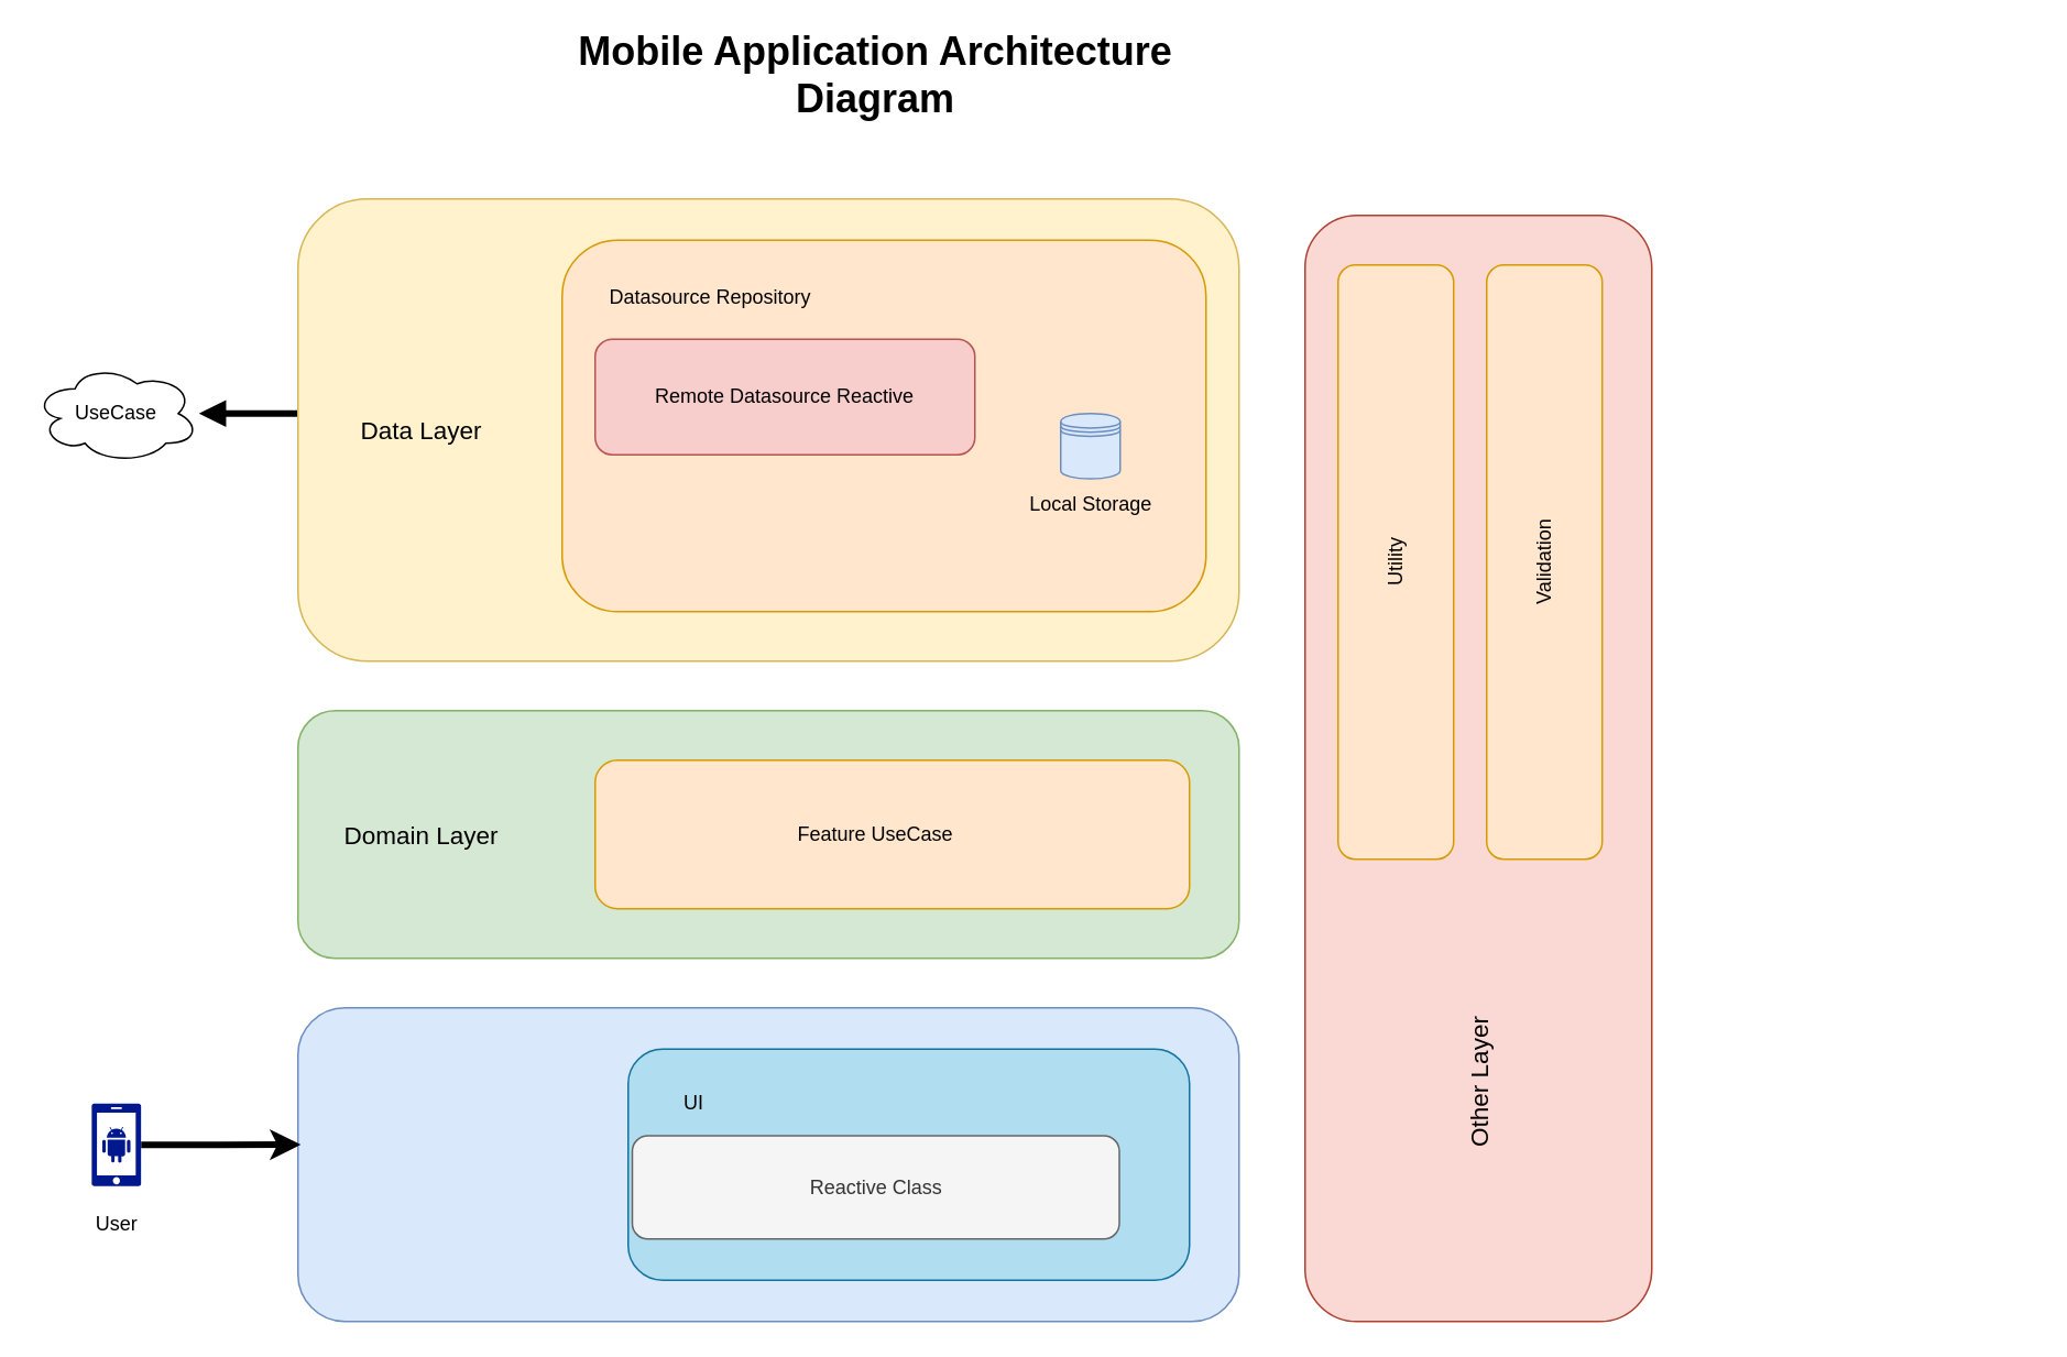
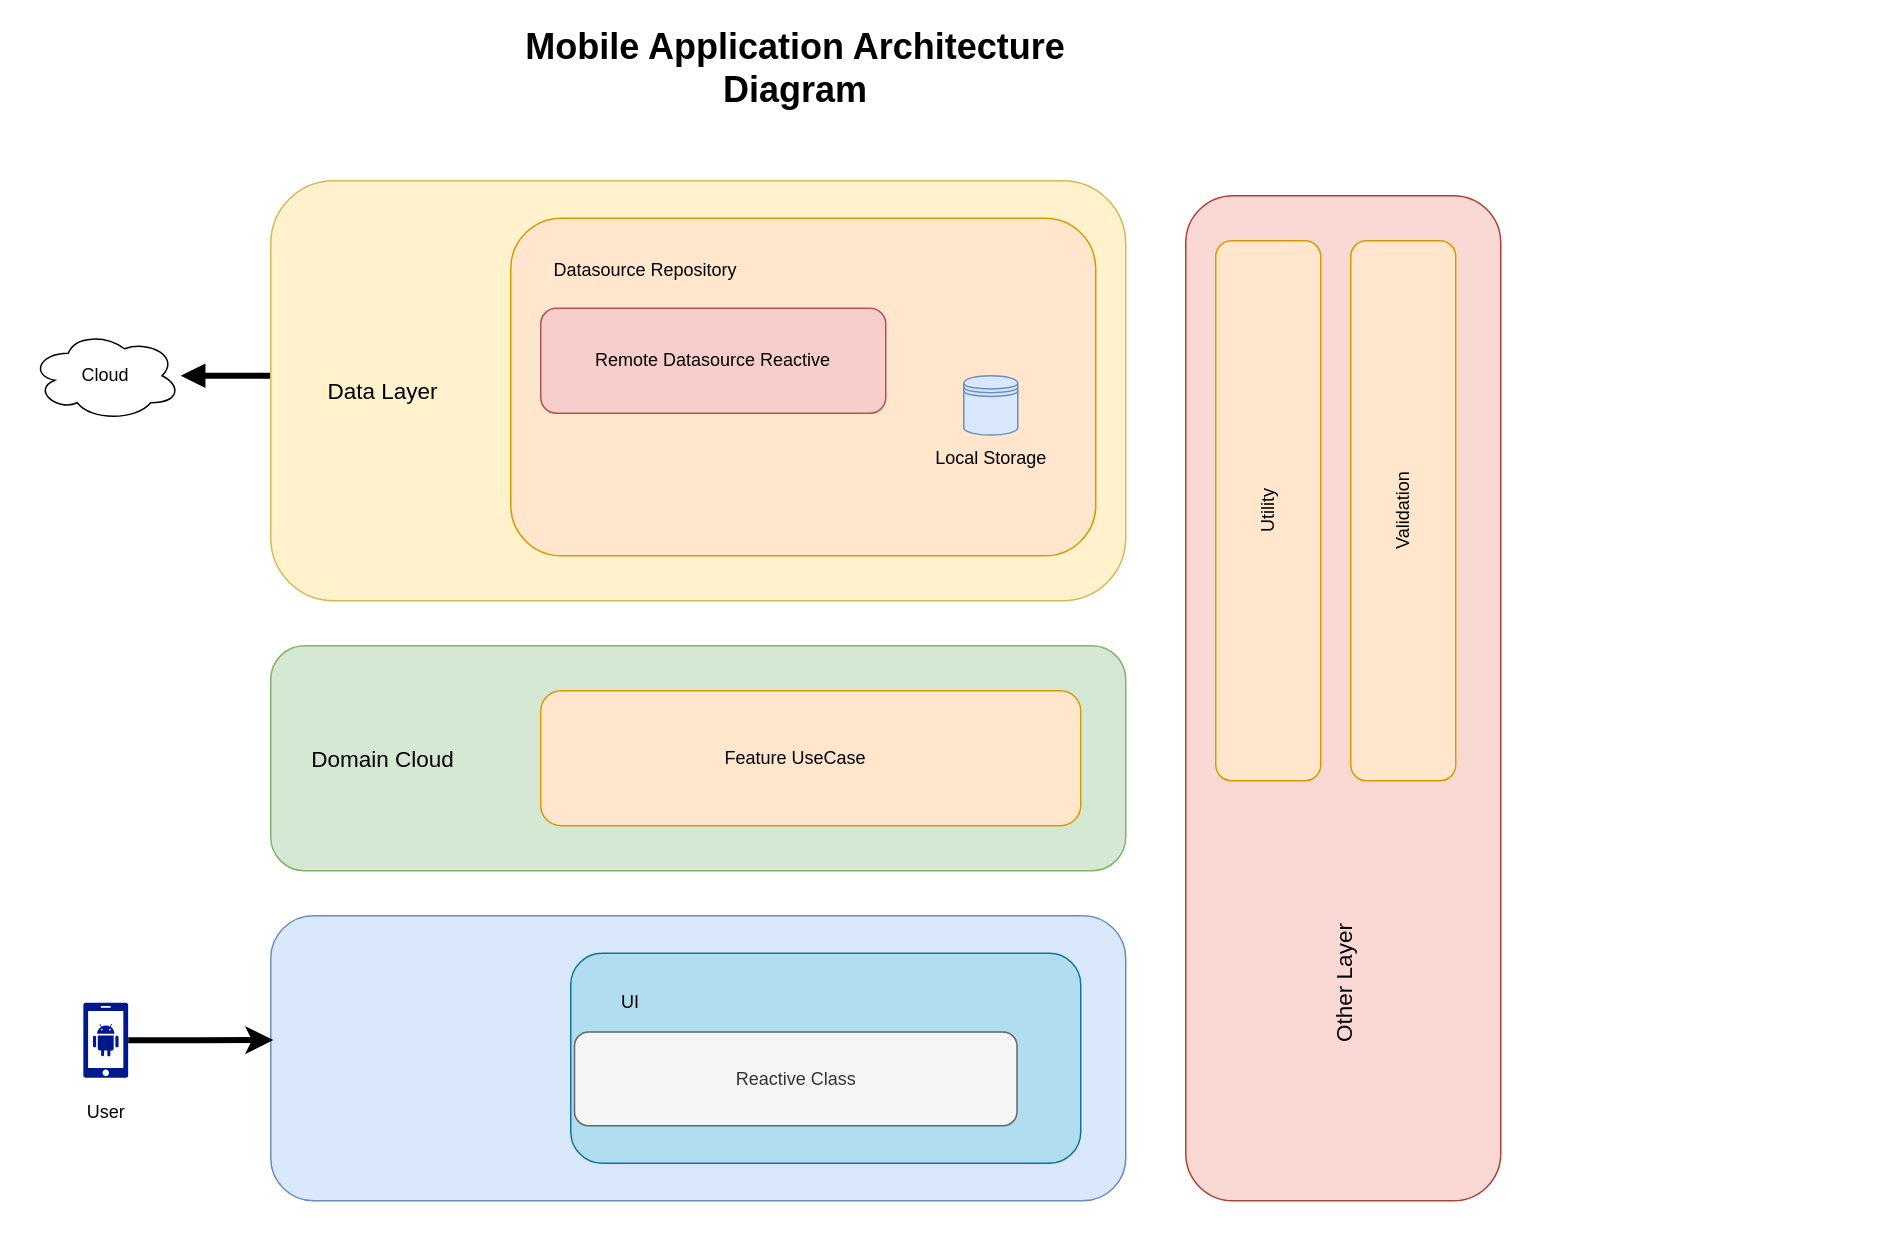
  <mxCell id="0" />
  <mxCell id="1" parent="0" />
  <mxCell id="2" style="edgeStyle=orthogonalEdgeStyle;rounded=0;orthogonalLoop=1;jettySize=auto;html=1;strokeWidth=4;startArrow=block;startFill=1;endArrow=none;endFill=0;" edge="1" parent="1" source="3"><mxGeometry relative="1" as="geometry"><mxPoint x="180" y="240" as="targetPoint" /></mxGeometry></mxCell>
- <mxCell id="3" value="UseCase" style="ellipse;shape=cloud;whiteSpace=wrap;html=1;align=center;" vertex="1" parent="1"><mxGeometry x="20" y="210" width="100" height="60" as="geometry" /></mxCell>
+ <mxCell id="3" value="Cloud" style="ellipse;shape=cloud;whiteSpace=wrap;html=1;align=center;" vertex="1" parent="1"><mxGeometry x="20" y="210" width="100" height="60" as="geometry" /></mxCell>
  <mxCell id="4" value="" style="group" vertex="1" connectable="0" parent="1"><mxGeometry x="180" y="110" width="570" height="280" as="geometry" /></mxCell>
  <mxCell id="5" value="" style="group" vertex="1" connectable="0" parent="4"><mxGeometry width="570" height="280" as="geometry" /></mxCell>
  <mxCell id="6" value="" style="rounded=1;whiteSpace=wrap;html=1;fillColor=#fff2cc;strokeColor=#d6b656;" vertex="1" parent="5"><mxGeometry width="570" height="280" as="geometry" /></mxCell>
  <mxCell id="7" value="" style="rounded=1;whiteSpace=wrap;html=1;fillColor=#ffe6cc;strokeColor=#d79b00;" vertex="1" parent="5"><mxGeometry x="160" y="25" width="390" height="225" as="geometry" /></mxCell>
  <mxCell id="8" value="&lt;font style=&quot;font-size: 15px;&quot;&gt;Data Layer&lt;/font&gt;" style="text;html=1;align=center;verticalAlign=middle;whiteSpace=wrap;rounded=0;" vertex="1" parent="5"><mxGeometry x="20" y="125" width="110" height="30" as="geometry" /></mxCell>
  <mxCell id="9" value="Remote Datasource Reactive" style="rounded=1;whiteSpace=wrap;html=1;fillColor=#f8cecc;strokeColor=#b85450;" vertex="1" parent="5"><mxGeometry x="180" y="85" width="230" height="70" as="geometry" /></mxCell>
  <mxCell id="10" value="Datasource Repository" style="text;html=1;align=center;verticalAlign=middle;whiteSpace=wrap;rounded=0;" vertex="1" parent="5"><mxGeometry x="180" y="45" width="140" height="30" as="geometry" /></mxCell>
  <mxCell id="11" value="" style="group" vertex="1" connectable="0" parent="5"><mxGeometry x="430" y="130" width="100" height="69.5" as="geometry" /></mxCell>
  <mxCell id="12" value="" style="shape=datastore;whiteSpace=wrap;html=1;fillColor=#dae8fc;strokeColor=#6c8ebf;" vertex="1" parent="11"><mxGeometry x="32" width="36" height="39.5" as="geometry" /></mxCell>
  <mxCell id="13" value="Local Storage" style="text;html=1;align=center;verticalAlign=middle;resizable=0;points=[];autosize=1;strokeColor=none;fillColor=none;" vertex="1" parent="11"><mxGeometry y="39.5" width="100" height="30" as="geometry" /></mxCell>
  <mxCell id="14" value="" style="rounded=1;whiteSpace=wrap;html=1;fillColor=#d5e8d4;strokeColor=#82b366;" vertex="1" parent="1"><mxGeometry x="180" y="420" width="570" height="150" as="geometry" /></mxCell>
  <mxCell id="15" value="" style="rounded=1;whiteSpace=wrap;html=1;fillColor=#ffe6cc;strokeColor=#d79b00;" vertex="1" parent="1"><mxGeometry x="360" y="450" width="360" height="90" as="geometry" /></mxCell>
- <mxCell id="16" value="&lt;font style=&quot;font-size: 15px;&quot;&gt;Domain Layer&lt;/font&gt;" style="text;html=1;align=center;verticalAlign=middle;whiteSpace=wrap;rounded=0;" vertex="1" parent="1"><mxGeometry x="200" y="480" width="110" height="30" as="geometry" /></mxCell>
+ <mxCell id="16" value="&lt;font style=&quot;font-size: 15px;&quot;&gt;Domain Cloud&lt;/font&gt;" style="text;html=1;align=center;verticalAlign=middle;whiteSpace=wrap;rounded=0;" vertex="1" parent="1"><mxGeometry x="200" y="480" width="110" height="30" as="geometry" /></mxCell>
  <mxCell id="17" value="Feature UseCase" style="text;html=1;align=center;verticalAlign=middle;whiteSpace=wrap;rounded=0;" vertex="1" parent="1"><mxGeometry x="460" y="480" width="140" height="30" as="geometry" /></mxCell>
  <mxCell id="18" value="" style="group" vertex="1" connectable="0" parent="1"><mxGeometry x="180" y="600" width="570" height="190" as="geometry" /></mxCell>
  <mxCell id="19" value="" style="rounded=1;whiteSpace=wrap;html=1;fillColor=#dae8fc;strokeColor=#6c8ebf;" vertex="1" parent="18"><mxGeometry width="570" height="190" as="geometry" /></mxCell>
  <mxCell id="20" value="" style="rounded=1;whiteSpace=wrap;html=1;fillColor=#b1ddf0;strokeColor=#10739e;" vertex="1" parent="18"><mxGeometry x="200" y="25" width="340" height="140" as="geometry" /></mxCell>
  <mxCell id="21" value="UI" style="text;html=1;align=center;verticalAlign=middle;whiteSpace=wrap;rounded=0;fillColor=none;" vertex="1" parent="18"><mxGeometry x="200" y="45" width="80" height="25" as="geometry" /></mxCell>
  <mxCell id="22" value="Reactive Class" style="rounded=1;whiteSpace=wrap;html=1;fillColor=#f5f5f5;strokeColor=#666666;fontColor=#333333;" vertex="1" parent="18"><mxGeometry x="202.5" y="77.5" width="295" height="62.5" as="geometry" /></mxCell>
  <mxCell id="23" value="" style="group" vertex="1" connectable="0" parent="1"><mxGeometry x="45" y="658" width="50" height="88" as="geometry" /></mxCell>
  <mxCell id="24" value="" style="sketch=0;aspect=fixed;pointerEvents=1;shadow=0;dashed=0;html=1;strokeColor=none;labelPosition=center;verticalLabelPosition=bottom;verticalAlign=top;align=center;fillColor=#00188D;shape=mxgraph.mscae.enterprise.android_phone" vertex="1" parent="23"><mxGeometry x="10" width="30" height="50" as="geometry" /></mxCell>
  <mxCell id="25" value="User" style="text;html=1;align=center;verticalAlign=middle;resizable=0;points=[];autosize=1;strokeColor=none;fillColor=none;" vertex="1" parent="23"><mxGeometry y="58" width="50" height="30" as="geometry" /></mxCell>
  <mxCell id="26" style="edgeStyle=orthogonalEdgeStyle;rounded=0;orthogonalLoop=1;jettySize=auto;html=1;entryX=0.003;entryY=0.436;entryDx=0;entryDy=0;entryPerimeter=0;strokeWidth=4;" edge="1" parent="1" source="24" target="19"><mxGeometry relative="1" as="geometry" /></mxCell>
  <mxCell id="27" value="" style="group;rotation=-90;" vertex="1" connectable="0" parent="1"><mxGeometry x="560" y="350" width="670" height="210" as="geometry" /></mxCell>
  <mxCell id="28" value="" style="rounded=1;whiteSpace=wrap;html=1;rotation=-90;fillColor=#fad9d5;strokeColor=#ae4132;" vertex="1" parent="27"><mxGeometry width="670" height="210" as="geometry" /></mxCell>
  <mxCell id="29" value="&lt;font style=&quot;font-size: 15px;&quot;&gt;Other Layer&lt;/font&gt;" style="text;html=1;align=center;verticalAlign=middle;whiteSpace=wrap;rounded=0;rotation=-90;" vertex="1" parent="27"><mxGeometry x="270" y="280" width="130" height="30" as="geometry" /></mxCell>
  <mxCell id="30" value="Utility" style="rounded=1;whiteSpace=wrap;html=1;fillColor=#ffe6cc;strokeColor=#d79b00;rotation=-90;" vertex="1" parent="27"><mxGeometry x="105" y="-55" width="360" height="70" as="geometry" /></mxCell>
  <mxCell id="31" value="Validation" style="rounded=1;whiteSpace=wrap;html=1;fillColor=#ffe6cc;strokeColor=#d79b00;rotation=-90;" vertex="1" parent="27"><mxGeometry x="195" y="-55" width="360" height="70" as="geometry" /></mxCell>
  <mxCell id="32" value="&lt;h1&gt;Mobile Application Architecture Diagram&lt;/h1&gt;" style="text;html=1;align=center;verticalAlign=middle;whiteSpace=wrap;rounded=0;" vertex="1" parent="1"><mxGeometry x="300" y="20" width="460" height="30" as="geometry" /></mxCell>
